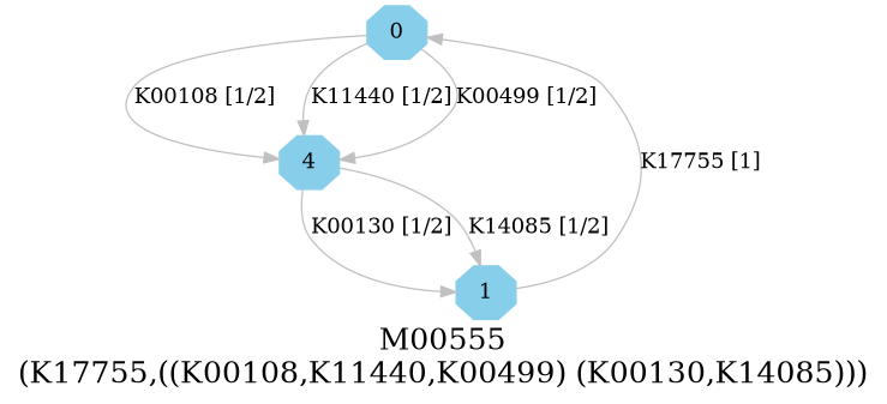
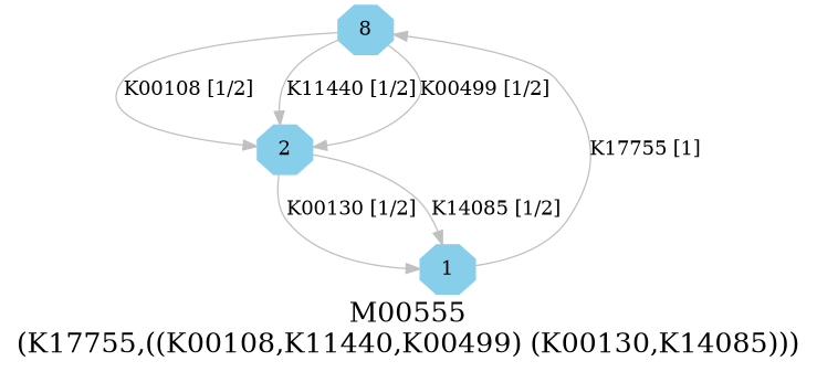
  digraph {
    fontsize=20
    label="M00555\n(K17755,((K00108,K11440,K00499) (K00130,K14085)))"
    node [color=skyblue shape=octagon style=filled]
    edge [color=grey]
-   0 [height=.3 width=.3]
+   0 [height=.3 width=.3 label=8]
    1 [height=.3 width=.3]
-   2 [height=.3 width=.3 label=4]
+   2 [height=.3 width=.3]
    subgraph sub_1 {
      0
      1
      2
    }
    0 -> 2 [label="K00108 [1/2]"]
    0 -> 2 [label="K11440 [1/2]"]
    0 -> 2 [label="K00499 [1/2]"]
    1 -> 0 [label="K17755 [1]"]
    2 -> 1 [label="K00130 [1/2]"]
    2 -> 1 [label="K14085 [1/2]"]
  }
